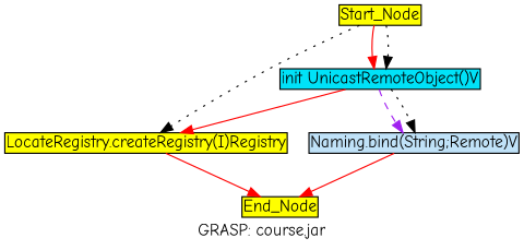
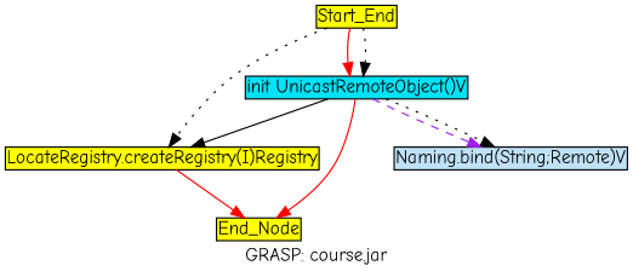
  digraph {
    fontname="Comic Neue"
    label="GRASP: course.jar"
    node [fillcolor=yellow fontname="Comic Neue" margin=0.02 shape=box style=filled]
    edge [color=red fontname="Comic Neue" style=solid]
-   Start_Node [height=0 width=0]
+   Start_Node [height=0 width=0 label=Start_End]
    "LocateRegistry.createRegistry(I)Registry" [height=0 width=0]
    "init UnicastRemoteObject()V" [fillcolor="#00e2f8" height=0 width=0]
    End_Node [height=0 width=0]
    "Naming.bind(String;Remote)V" [fillcolor="#c0e2f8" height=0 width=0]
    Start_Node -> "LocateRegistry.createRegistry(I)Registry" [color=black style=dotted]
    Start_Node -> "init UnicastRemoteObject()V"
    Start_Node -> "init UnicastRemoteObject()V" [color=black style=dotted]
    "LocateRegistry.createRegistry(I)Registry" -> End_Node
-   "init UnicastRemoteObject()V" -> "LocateRegistry.createRegistry(I)Registry"
+   "init UnicastRemoteObject()V" -> "LocateRegistry.createRegistry(I)Registry" [color=black]
    "init UnicastRemoteObject()V" -> "Naming.bind(String;Remote)V" [color=purple style=dashed]
    "init UnicastRemoteObject()V" -> "Naming.bind(String;Remote)V" [color=black style=dotted]
-   "Naming.bind(String;Remote)V" -> End_Node
+   "init UnicastRemoteObject()V" -> End_Node
  }
